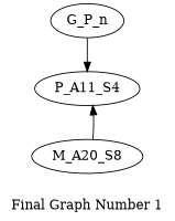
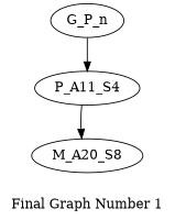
  digraph {
    label="Final Graph Number 1"
    G_P_n
    P_A11_S4
    M_A20_S8
    G_P_n -> P_A11_S4
-   M_A20_S8 -> P_A11_S4
+   P_A11_S4 -> M_A20_S8
  }
